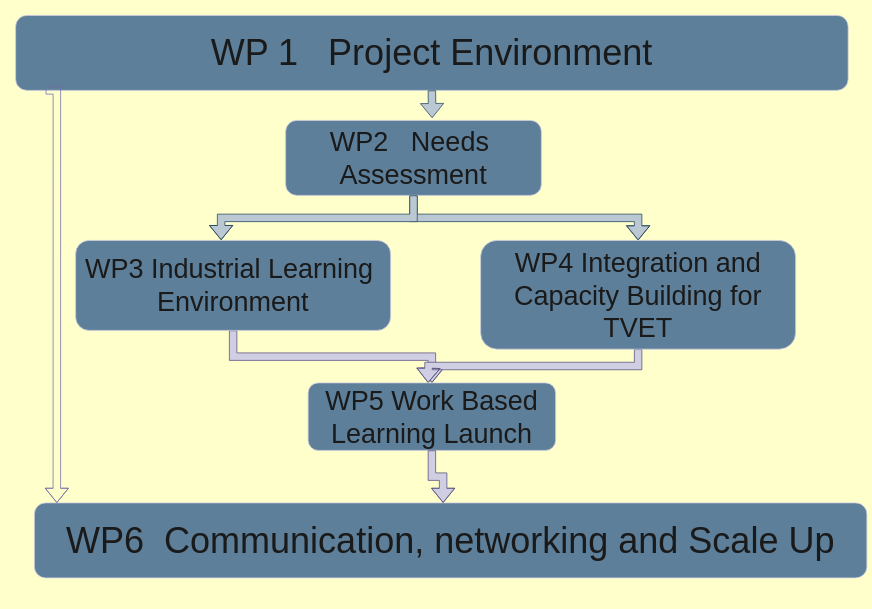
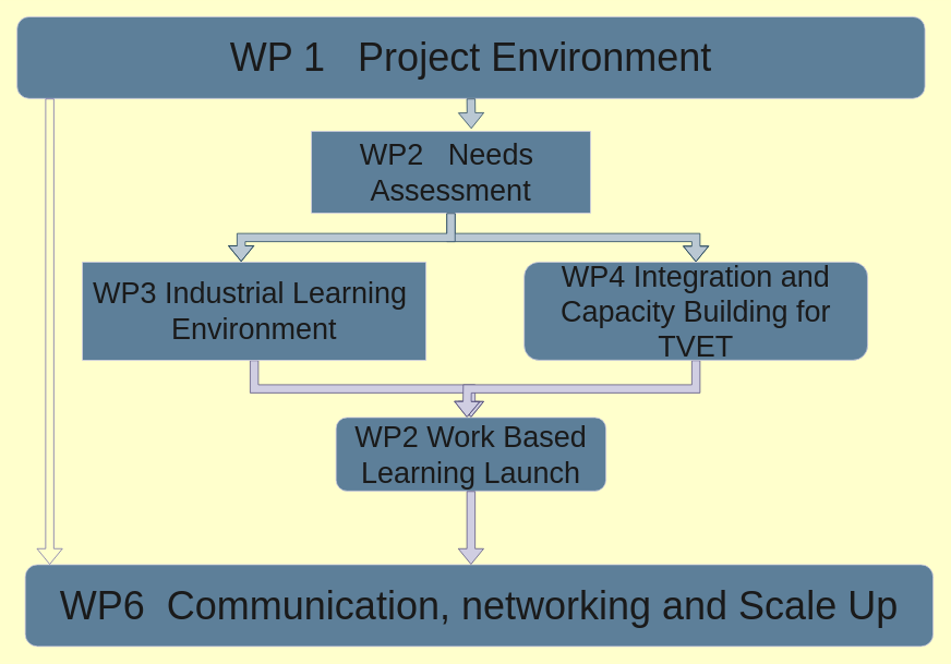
  <mxCell id="0" />
  <mxCell id="1" parent="0" />
  <mxCell id="2" value="&lt;font style=&quot;font-size: 48px;&quot;&gt;WP 1&amp;nbsp; &amp;nbsp;Project Environment&lt;/font&gt;" style="rounded=1;whiteSpace=wrap;html=1;labelBackgroundColor=none;fillColor=#5D7F99;strokeColor=#D0CEE2;fontColor=#1A1A1A;" vertex="1" parent="1"><mxGeometry x="20" y="20" width="1110" height="100" as="geometry" /></mxCell>
  <mxCell id="3" style="edgeStyle=orthogonalEdgeStyle;shape=flexArrow;rounded=0;orthogonalLoop=1;jettySize=auto;html=1;labelBackgroundColor=none;strokeColor=#23445d;fontColor=default;fillColor=#bac8d3;" edge="1" parent="1" source="4" target="8"><mxGeometry relative="1" as="geometry" /></mxCell>
- <mxCell id="4" value="&lt;font style=&quot;font-size: 36px;&quot;&gt;WP2&amp;nbsp; &amp;nbsp;Needs&amp;nbsp;&lt;br&gt;Assessment&lt;/font&gt;" style="rounded=1;whiteSpace=wrap;html=1;labelBackgroundColor=none;fillColor=#5D7F99;strokeColor=#D0CEE2;fontColor=#1A1A1A;" vertex="1" parent="1"><mxGeometry x="380" y="160" width="341" height="100" as="geometry" /></mxCell>
+ <mxCell id="4" value="&lt;font style=&quot;font-size: 36px;&quot;&gt;WP2&amp;nbsp; &amp;nbsp;Needs&amp;nbsp;&lt;br&gt;Assessment&lt;/font&gt;" style="whiteSpace=wrap;html=1;labelBackgroundColor=none;fillColor=#5D7F99;strokeColor=#D0CEE2;fontColor=#1A1A1A;rounded=0;" vertex="1" parent="1"><mxGeometry x="380" y="160" width="341" height="100" as="geometry" /></mxCell>
  <mxCell id="5" style="edgeStyle=orthogonalEdgeStyle;shape=flexArrow;rounded=0;orthogonalLoop=1;jettySize=auto;html=1;exitX=0.5;exitY=1;exitDx=0;exitDy=0;entryX=0.5;entryY=0;entryDx=0;entryDy=0;labelBackgroundColor=none;strokeColor=#56517e;fontColor=default;fillColor=#d0cee2;" edge="1" parent="1" source="6" target="9"><mxGeometry relative="1" as="geometry" /></mxCell>
- <mxCell id="6" value="&lt;font style=&quot;font-size: 36px;&quot;&gt;WP3 Industrial Learning&amp;nbsp;&lt;br&gt;Environment&lt;/font&gt;" style="rounded=1;whiteSpace=wrap;html=1;labelBackgroundColor=none;fillColor=#5D7F99;strokeColor=#D0CEE2;fontColor=#1A1A1A;" vertex="1" parent="1"><mxGeometry x="100" y="320" width="420" height="120" as="geometry" /></mxCell>
+ <mxCell id="6" value="&lt;font style=&quot;font-size: 36px;&quot;&gt;WP3 Industrial Learning&amp;nbsp;&lt;br&gt;Environment&lt;/font&gt;" style="whiteSpace=wrap;html=1;labelBackgroundColor=none;fillColor=#5D7F99;strokeColor=#D0CEE2;fontColor=#1A1A1A;rounded=0;" vertex="1" parent="1"><mxGeometry x="100" y="320" width="420" height="120" as="geometry" /></mxCell>
  <mxCell id="7" style="edgeStyle=orthogonalEdgeStyle;shape=flexArrow;rounded=0;orthogonalLoop=1;jettySize=auto;html=1;exitX=0.5;exitY=1;exitDx=0;exitDy=0;labelBackgroundColor=none;strokeColor=#56517e;fontColor=default;fillColor=#d0cee2;" edge="1" parent="1" source="8"><mxGeometry relative="1" as="geometry"><mxPoint x="570" y="510" as="targetPoint" /></mxGeometry></mxCell>
- <mxCell id="8" value="&lt;font style=&quot;font-size: 36px;&quot;&gt;WP4 Integration and Capacity Building for TVET&lt;/font&gt;" style="rounded=1;whiteSpace=wrap;html=1;labelBackgroundColor=none;fillColor=#5D7F99;strokeColor=#D0CEE2;fontColor=#1A1A1A;" vertex="1" parent="1"><mxGeometry x="640" y="320" width="420" height="145" as="geometry" /></mxCell>
- <mxCell id="9" value="&lt;font style=&quot;font-size: 36px;&quot;&gt;WP5 Work Based Learning Launch&lt;/font&gt;" style="rounded=1;whiteSpace=wrap;html=1;labelBackgroundColor=none;fillColor=#5D7F99;strokeColor=#D0CEE2;fontColor=#1A1A1A;" vertex="1" parent="1"><mxGeometry x="410" y="510" width="330" height="90" as="geometry" /></mxCell>
- <mxCell id="10" value="&lt;font style=&quot;font-size: 48px;&quot;&gt;WP6&amp;nbsp; Communication, networking and Scale Up&lt;/font&gt;" style="rounded=1;whiteSpace=wrap;html=1;labelBackgroundColor=none;fillColor=#5D7F99;strokeColor=#D0CEE2;fontColor=#1A1A1A;" vertex="1" parent="1"><mxGeometry x="45" y="670" width="1110" height="100" as="geometry" /></mxCell>
+ <mxCell id="8" value="&lt;font style=&quot;font-size: 36px;&quot;&gt;WP4 Integration and Capacity Building for TVET&lt;/font&gt;" style="rounded=1;whiteSpace=wrap;html=1;labelBackgroundColor=none;fillColor=#5D7F99;strokeColor=#D0CEE2;fontColor=#1A1A1A;" vertex="1" parent="1"><mxGeometry x="640" y="320" width="420" height="120" as="geometry" /></mxCell>
+ <mxCell id="9" value="&lt;font style=&quot;font-size: 36px;&quot;&gt;WP2 Work Based Learning Launch&lt;/font&gt;" style="rounded=1;whiteSpace=wrap;html=1;labelBackgroundColor=none;fillColor=#5D7F99;strokeColor=#D0CEE2;fontColor=#1A1A1A;" vertex="1" parent="1"><mxGeometry x="410" y="510" width="330" height="90" as="geometry" /></mxCell>
+ <mxCell id="10" value="&lt;font style=&quot;font-size: 48px;&quot;&gt;WP6&amp;nbsp; Communication, networking and Scale Up&lt;/font&gt;" style="rounded=1;whiteSpace=wrap;html=1;labelBackgroundColor=none;fillColor=#5D7F99;strokeColor=#D0CEE2;fontColor=#1A1A1A;" vertex="1" parent="1"><mxGeometry x="30" y="690" width="1110" height="100" as="geometry" /></mxCell>
  <mxCell id="11" style="edgeStyle=orthogonalEdgeStyle;rounded=0;orthogonalLoop=1;jettySize=auto;html=1;entryX=0.027;entryY=0;entryDx=0;entryDy=0;entryPerimeter=0;shape=flexArrow;labelBackgroundColor=none;strokeColor=#736CA8;fontColor=default;" edge="1" parent="1" target="10"><mxGeometry relative="1" as="geometry"><mxPoint x="60" y="120" as="sourcePoint" /><Array as="points"><mxPoint x="60" y="120" /></Array></mxGeometry></mxCell>
  <mxCell id="12" style="edgeStyle=orthogonalEdgeStyle;shape=flexArrow;rounded=0;orthogonalLoop=1;jettySize=auto;html=1;exitX=0.5;exitY=1;exitDx=0;exitDy=0;entryX=0.573;entryY=-0.03;entryDx=0;entryDy=0;entryPerimeter=0;labelBackgroundColor=none;strokeColor=#23445d;fontColor=default;fillColor=#bac8d3;" edge="1" parent="1" source="2" target="4"><mxGeometry relative="1" as="geometry" /></mxCell>
  <mxCell id="13" value="" style="edgeLabel;html=1;align=center;verticalAlign=middle;resizable=0;points=[];strokeColor=#D0CEE2;fontColor=#1A1A1A;fillColor=#5D7F99;" vertex="1" connectable="0" parent="12"><mxGeometry x="0.079" y="-4" relative="1" as="geometry"><mxPoint as="offset" /></mxGeometry></mxCell>
  <mxCell id="14" style="edgeStyle=orthogonalEdgeStyle;shape=flexArrow;rounded=0;orthogonalLoop=1;jettySize=auto;html=1;exitX=0.5;exitY=1;exitDx=0;exitDy=0;entryX=0.462;entryY=-0.003;entryDx=0;entryDy=0;entryPerimeter=0;labelBackgroundColor=none;strokeColor=#23445d;fontColor=default;fillColor=#bac8d3;" edge="1" parent="1" source="4" target="6"><mxGeometry relative="1" as="geometry" /></mxCell>
  <mxCell id="15" style="edgeStyle=orthogonalEdgeStyle;shape=flexArrow;rounded=0;orthogonalLoop=1;jettySize=auto;html=1;exitX=0.5;exitY=1;exitDx=0;exitDy=0;entryX=0.491;entryY=0;entryDx=0;entryDy=0;entryPerimeter=0;labelBackgroundColor=none;strokeColor=#56517e;fontColor=default;fillColor=#d0cee2;" edge="1" parent="1" source="9" target="10"><mxGeometry relative="1" as="geometry" /></mxCell>
